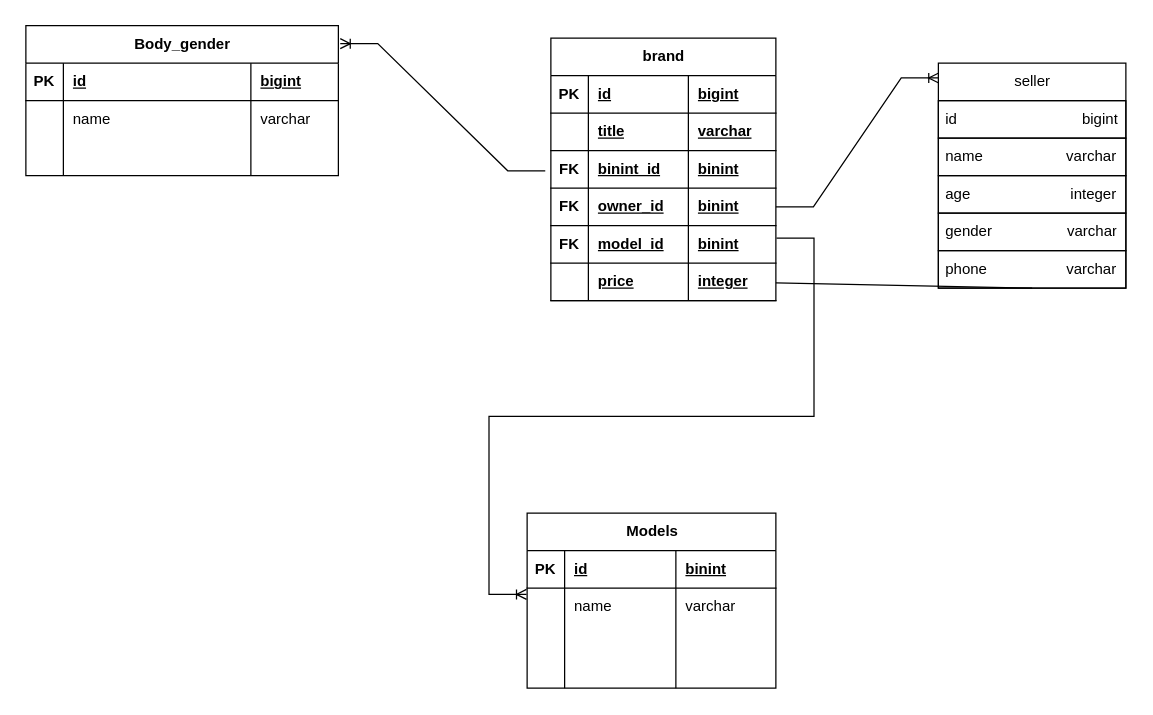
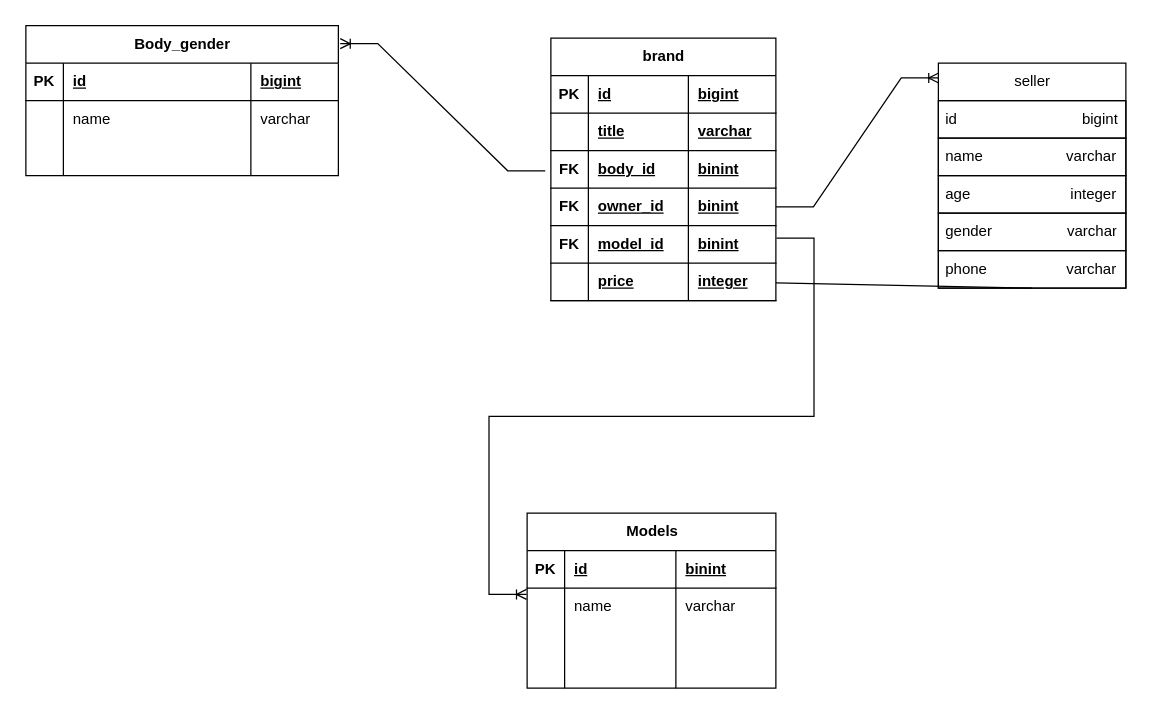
  <mxCell id="0" />
  <mxCell id="1" parent="0" />
  <mxCell id="2" value="seller" style="swimlane;fontStyle=0;childLayout=stackLayout;horizontal=1;startSize=30;horizontalStack=0;resizeParent=1;resizeParentMax=0;resizeLast=0;collapsible=1;marginBottom=0;html=1;align=center;" parent="1" vertex="1"><mxGeometry x="750" y="50" width="150" height="180" as="geometry" /></mxCell>
  <mxCell id="3" value="id&amp;nbsp; &amp;nbsp; &amp;nbsp; &amp;nbsp; &amp;nbsp; &amp;nbsp; &amp;nbsp; &amp;nbsp; &amp;nbsp; &amp;nbsp; &amp;nbsp; &amp;nbsp; &amp;nbsp; &amp;nbsp; &amp;nbsp; bigint" style="text;strokeColor=default;fillColor=none;align=left;verticalAlign=middle;spacingLeft=4;spacingRight=4;overflow=hidden;points=[[0,0.5],[1,0.5]];portConstraint=eastwest;rotatable=0;whiteSpace=wrap;html=1;" parent="2" vertex="1"><mxGeometry y="30" width="150" height="30" as="geometry" /></mxCell>
  <mxCell id="4" value="name&amp;nbsp; &amp;nbsp; &amp;nbsp; &amp;nbsp; &amp;nbsp; &amp;nbsp; &amp;nbsp; &amp;nbsp; &amp;nbsp; &amp;nbsp; varchar" style="text;strokeColor=default;fillColor=none;align=left;verticalAlign=middle;spacingLeft=4;spacingRight=4;overflow=hidden;points=[[0,0.5],[1,0.5]];portConstraint=eastwest;rotatable=0;whiteSpace=wrap;html=1;" parent="2" vertex="1"><mxGeometry y="60" width="150" height="30" as="geometry" /></mxCell>
  <mxCell id="5" value="age&amp;nbsp; &amp;nbsp; &amp;nbsp; &amp;nbsp; &amp;nbsp; &amp;nbsp; &amp;nbsp; &amp;nbsp; &amp;nbsp; &amp;nbsp; &amp;nbsp; &amp;nbsp; integer" style="text;strokeColor=default;fillColor=none;align=left;verticalAlign=middle;spacingLeft=4;spacingRight=4;overflow=hidden;points=[[0,0.5],[1,0.5]];portConstraint=eastwest;rotatable=0;whiteSpace=wrap;html=1;" parent="2" vertex="1"><mxGeometry y="90" width="150" height="30" as="geometry" /></mxCell>
  <mxCell id="6" value="gender&amp;nbsp; &amp;nbsp; &amp;nbsp; &amp;nbsp; &amp;nbsp; &amp;nbsp; &amp;nbsp; &amp;nbsp; &amp;nbsp; varchar" style="text;strokeColor=default;fillColor=none;align=left;verticalAlign=middle;spacingLeft=4;spacingRight=4;overflow=hidden;points=[[0,0.5],[1,0.5]];portConstraint=eastwest;rotatable=0;whiteSpace=wrap;html=1;" parent="2" vertex="1"><mxGeometry y="120" width="150" height="30" as="geometry" /></mxCell>
  <mxCell id="7" value="phone&amp;nbsp; &amp;nbsp; &amp;nbsp; &amp;nbsp; &amp;nbsp; &amp;nbsp; &amp;nbsp; &amp;nbsp; &amp;nbsp; &amp;nbsp;varchar" style="text;strokeColor=default;fillColor=none;align=left;verticalAlign=middle;spacingLeft=4;spacingRight=4;overflow=hidden;points=[[0,0.5],[1,0.5]];portConstraint=eastwest;rotatable=0;whiteSpace=wrap;html=1;" parent="2" vertex="1"><mxGeometry y="150" width="150" height="30" as="geometry" /></mxCell>
  <mxCell id="8" value="" style="endArrow=none;html=1;rounded=0;exitX=0.5;exitY=1;exitDx=0;exitDy=0;exitPerimeter=0;" parent="2" source="7" target="33" edge="1"><mxGeometry width="50" height="50" relative="1" as="geometry"><mxPoint x="75" y="240" as="sourcePoint" /><mxPoint x="140" y="60" as="targetPoint" /></mxGeometry></mxCell>
  <mxCell id="9" value="brand" style="shape=table;startSize=30;container=1;collapsible=1;childLayout=tableLayout;fixedRows=1;rowLines=0;fontStyle=1;align=center;resizeLast=1;html=1;" vertex="1" parent="1"><mxGeometry x="440" y="30" width="180" height="210" as="geometry" /></mxCell>
  <mxCell id="10" style="shape=tableRow;horizontal=0;startSize=0;swimlaneHead=0;swimlaneBody=0;fillColor=none;collapsible=0;dropTarget=0;points=[[0,0.5],[1,0.5]];portConstraint=eastwest;top=0;left=0;right=0;bottom=1;" vertex="1" parent="9"><mxGeometry y="30" width="180" height="30" as="geometry" /></mxCell>
  <mxCell id="11" value="PK" style="shape=partialRectangle;connectable=0;fillColor=none;top=0;left=0;bottom=0;right=0;fontStyle=1;overflow=hidden;whiteSpace=wrap;html=1;" vertex="1" parent="10"><mxGeometry width="30" height="30" as="geometry"><mxRectangle width="30" height="30" as="alternateBounds" /></mxGeometry></mxCell>
  <mxCell id="12" value="id" style="shape=partialRectangle;connectable=0;fillColor=none;top=0;left=0;bottom=0;right=0;align=left;spacingLeft=6;fontStyle=5;overflow=hidden;whiteSpace=wrap;html=1;" vertex="1" parent="10"><mxGeometry x="30" width="80" height="30" as="geometry"><mxRectangle width="80" height="30" as="alternateBounds" /></mxGeometry></mxCell>
  <mxCell id="13" value="bigint" style="shape=partialRectangle;connectable=0;fillColor=none;top=0;left=0;bottom=0;right=0;align=left;spacingLeft=6;fontStyle=5;overflow=hidden;whiteSpace=wrap;html=1;" vertex="1" parent="10"><mxGeometry x="110" width="70" height="30" as="geometry"><mxRectangle width="70" height="30" as="alternateBounds" /></mxGeometry></mxCell>
  <mxCell id="14" style="shape=tableRow;horizontal=0;startSize=0;swimlaneHead=0;swimlaneBody=0;fillColor=none;collapsible=0;dropTarget=0;points=[[0,0.5],[1,0.5]];portConstraint=eastwest;top=0;left=0;right=0;bottom=1;" vertex="1" parent="9"><mxGeometry y="60" width="180" height="30" as="geometry" /></mxCell>
  <mxCell id="15" style="shape=partialRectangle;connectable=0;fillColor=none;top=0;left=0;bottom=0;right=0;fontStyle=1;overflow=hidden;whiteSpace=wrap;html=1;" vertex="1" parent="14"><mxGeometry width="30" height="30" as="geometry"><mxRectangle width="30" height="30" as="alternateBounds" /></mxGeometry></mxCell>
  <mxCell id="16" value="title" style="shape=partialRectangle;connectable=0;fillColor=none;top=0;left=0;bottom=0;right=0;align=left;spacingLeft=6;fontStyle=5;overflow=hidden;whiteSpace=wrap;html=1;" vertex="1" parent="14"><mxGeometry x="30" width="80" height="30" as="geometry"><mxRectangle width="80" height="30" as="alternateBounds" /></mxGeometry></mxCell>
  <mxCell id="17" value="varchar" style="shape=partialRectangle;connectable=0;fillColor=none;top=0;left=0;bottom=0;right=0;align=left;spacingLeft=6;fontStyle=5;overflow=hidden;whiteSpace=wrap;html=1;" vertex="1" parent="14"><mxGeometry x="110" width="70" height="30" as="geometry"><mxRectangle width="70" height="30" as="alternateBounds" /></mxGeometry></mxCell>
  <mxCell id="18" style="shape=tableRow;horizontal=0;startSize=0;swimlaneHead=0;swimlaneBody=0;fillColor=none;collapsible=0;dropTarget=0;points=[[0,0.5],[1,0.5]];portConstraint=eastwest;top=0;left=0;right=0;bottom=1;" vertex="1" parent="9"><mxGeometry y="90" width="180" height="30" as="geometry" /></mxCell>
  <mxCell id="19" value="FK" style="shape=partialRectangle;connectable=0;fillColor=none;top=0;left=0;bottom=0;right=0;fontStyle=1;overflow=hidden;whiteSpace=wrap;html=1;" vertex="1" parent="18"><mxGeometry width="30" height="30" as="geometry"><mxRectangle width="30" height="30" as="alternateBounds" /></mxGeometry></mxCell>
- <mxCell id="20" value="binint_id" style="shape=partialRectangle;connectable=0;fillColor=none;top=0;left=0;bottom=0;right=0;align=left;spacingLeft=6;fontStyle=5;overflow=hidden;whiteSpace=wrap;html=1;" vertex="1" parent="18"><mxGeometry x="30" width="80" height="30" as="geometry"><mxRectangle width="80" height="30" as="alternateBounds" /></mxGeometry></mxCell>
+ <mxCell id="20" value="body_id" style="shape=partialRectangle;connectable=0;fillColor=none;top=0;left=0;bottom=0;right=0;align=left;spacingLeft=6;fontStyle=5;overflow=hidden;whiteSpace=wrap;html=1;" vertex="1" parent="18"><mxGeometry x="30" width="80" height="30" as="geometry"><mxRectangle width="80" height="30" as="alternateBounds" /></mxGeometry></mxCell>
  <mxCell id="21" value="binint" style="shape=partialRectangle;connectable=0;fillColor=none;top=0;left=0;bottom=0;right=0;align=left;spacingLeft=6;fontStyle=5;overflow=hidden;whiteSpace=wrap;html=1;" vertex="1" parent="18"><mxGeometry x="110" width="70" height="30" as="geometry"><mxRectangle width="70" height="30" as="alternateBounds" /></mxGeometry></mxCell>
  <mxCell id="22" style="shape=tableRow;horizontal=0;startSize=0;swimlaneHead=0;swimlaneBody=0;fillColor=none;collapsible=0;dropTarget=0;points=[[0,0.5],[1,0.5]];portConstraint=eastwest;top=0;left=0;right=0;bottom=1;" vertex="1" parent="9"><mxGeometry y="120" width="180" height="30" as="geometry" /></mxCell>
  <mxCell id="23" value="FK" style="shape=partialRectangle;connectable=0;fillColor=none;top=0;left=0;bottom=0;right=0;fontStyle=1;overflow=hidden;whiteSpace=wrap;html=1;" vertex="1" parent="22"><mxGeometry width="30" height="30" as="geometry"><mxRectangle width="30" height="30" as="alternateBounds" /></mxGeometry></mxCell>
  <mxCell id="24" value="owner_id" style="shape=partialRectangle;connectable=0;fillColor=none;top=0;left=0;bottom=0;right=0;align=left;spacingLeft=6;fontStyle=5;overflow=hidden;whiteSpace=wrap;html=1;" vertex="1" parent="22"><mxGeometry x="30" width="80" height="30" as="geometry"><mxRectangle width="80" height="30" as="alternateBounds" /></mxGeometry></mxCell>
  <mxCell id="25" value="binint" style="shape=partialRectangle;connectable=0;fillColor=none;top=0;left=0;bottom=0;right=0;align=left;spacingLeft=6;fontStyle=5;overflow=hidden;whiteSpace=wrap;html=1;" vertex="1" parent="22"><mxGeometry x="110" width="70" height="30" as="geometry"><mxRectangle width="70" height="30" as="alternateBounds" /></mxGeometry></mxCell>
  <mxCell id="26" style="shape=tableRow;horizontal=0;startSize=0;swimlaneHead=0;swimlaneBody=0;fillColor=none;collapsible=0;dropTarget=0;points=[[0,0.5],[1,0.5]];portConstraint=eastwest;top=0;left=0;right=0;bottom=1;" vertex="1" parent="9"><mxGeometry y="150" width="180" height="30" as="geometry" /></mxCell>
  <mxCell id="27" value="FK" style="shape=partialRectangle;connectable=0;fillColor=none;top=0;left=0;bottom=0;right=0;fontStyle=1;overflow=hidden;whiteSpace=wrap;html=1;" vertex="1" parent="26"><mxGeometry width="30" height="30" as="geometry"><mxRectangle width="30" height="30" as="alternateBounds" /></mxGeometry></mxCell>
  <mxCell id="28" value="model_id" style="shape=partialRectangle;connectable=0;fillColor=none;top=0;left=0;bottom=0;right=0;align=left;spacingLeft=6;fontStyle=5;overflow=hidden;whiteSpace=wrap;html=1;" vertex="1" parent="26"><mxGeometry x="30" width="80" height="30" as="geometry"><mxRectangle width="80" height="30" as="alternateBounds" /></mxGeometry></mxCell>
  <mxCell id="29" value="binint" style="shape=partialRectangle;connectable=0;fillColor=none;top=0;left=0;bottom=0;right=0;align=left;spacingLeft=6;fontStyle=5;overflow=hidden;whiteSpace=wrap;html=1;" vertex="1" parent="26"><mxGeometry x="110" width="70" height="30" as="geometry"><mxRectangle width="70" height="30" as="alternateBounds" /></mxGeometry></mxCell>
  <mxCell id="30" style="shape=tableRow;horizontal=0;startSize=0;swimlaneHead=0;swimlaneBody=0;fillColor=none;collapsible=0;dropTarget=0;points=[[0,0.5],[1,0.5]];portConstraint=eastwest;top=0;left=0;right=0;bottom=1;" vertex="1" parent="9"><mxGeometry y="180" width="180" height="30" as="geometry" /></mxCell>
  <mxCell id="31" style="shape=partialRectangle;connectable=0;fillColor=none;top=0;left=0;bottom=0;right=0;fontStyle=1;overflow=hidden;whiteSpace=wrap;html=1;" vertex="1" parent="30"><mxGeometry width="30" height="30" as="geometry"><mxRectangle width="30" height="30" as="alternateBounds" /></mxGeometry></mxCell>
  <mxCell id="32" value="price" style="shape=partialRectangle;connectable=0;fillColor=none;top=0;left=0;bottom=0;right=0;align=left;spacingLeft=6;fontStyle=5;overflow=hidden;whiteSpace=wrap;html=1;" vertex="1" parent="30"><mxGeometry x="30" width="80" height="30" as="geometry"><mxRectangle width="80" height="30" as="alternateBounds" /></mxGeometry></mxCell>
  <mxCell id="33" value="integer" style="shape=partialRectangle;connectable=0;fillColor=none;top=0;left=0;bottom=0;right=0;align=left;spacingLeft=6;fontStyle=5;overflow=hidden;whiteSpace=wrap;html=1;" vertex="1" parent="30"><mxGeometry x="110" width="70" height="30" as="geometry"><mxRectangle width="70" height="30" as="alternateBounds" /></mxGeometry></mxCell>
  <mxCell id="34" style="edgeStyle=orthogonalEdgeStyle;rounded=0;orthogonalLoop=1;jettySize=auto;html=1;exitX=1;exitY=0.5;exitDx=0;exitDy=0;" edge="1" parent="9"><mxGeometry relative="1" as="geometry" /></mxCell>
  <mxCell id="35" value="" style="edgeStyle=entityRelationEdgeStyle;fontSize=12;html=1;endArrow=ERoneToMany;rounded=0;entryX=0.002;entryY=0.066;entryDx=0;entryDy=0;entryPerimeter=0;" edge="1" parent="1" source="22" target="2"><mxGeometry width="100" height="100" relative="1" as="geometry"><mxPoint x="670" y="160" as="sourcePoint" /><mxPoint x="650" y="80" as="targetPoint" /></mxGeometry></mxCell>
  <mxCell id="36" value="Models" style="shape=table;startSize=30;container=1;collapsible=1;childLayout=tableLayout;fixedRows=1;rowLines=0;fontStyle=1;align=center;resizeLast=1;html=1;" vertex="1" parent="1"><mxGeometry x="421" y="410" width="199" height="140" as="geometry" /></mxCell>
  <mxCell id="37" value="" style="shape=tableRow;horizontal=0;startSize=0;swimlaneHead=0;swimlaneBody=0;fillColor=none;collapsible=0;dropTarget=0;points=[[0,0.5],[1,0.5]];portConstraint=eastwest;top=0;left=0;right=0;bottom=1;" vertex="1" parent="36"><mxGeometry y="30" width="199" height="30" as="geometry" /></mxCell>
  <mxCell id="38" value="PK" style="shape=partialRectangle;connectable=0;fillColor=none;top=0;left=0;bottom=0;right=0;fontStyle=1;overflow=hidden;whiteSpace=wrap;html=1;" vertex="1" parent="37"><mxGeometry width="30" height="30" as="geometry"><mxRectangle width="30" height="30" as="alternateBounds" /></mxGeometry></mxCell>
  <mxCell id="39" value="id" style="shape=partialRectangle;connectable=0;fillColor=none;top=0;left=0;bottom=0;right=0;align=left;spacingLeft=6;fontStyle=5;overflow=hidden;whiteSpace=wrap;html=1;" vertex="1" parent="37"><mxGeometry x="30" width="89" height="30" as="geometry"><mxRectangle width="89" height="30" as="alternateBounds" /></mxGeometry></mxCell>
  <mxCell id="40" value="binint" style="shape=partialRectangle;connectable=0;fillColor=none;top=0;left=0;bottom=0;right=0;align=left;spacingLeft=6;fontStyle=5;overflow=hidden;whiteSpace=wrap;html=1;" vertex="1" parent="37"><mxGeometry x="119" width="80" height="30" as="geometry"><mxRectangle width="80" height="30" as="alternateBounds" /></mxGeometry></mxCell>
  <mxCell id="41" value="" style="shape=tableRow;horizontal=0;startSize=0;swimlaneHead=0;swimlaneBody=0;fillColor=none;collapsible=0;dropTarget=0;points=[[0,0.5],[1,0.5]];portConstraint=eastwest;top=0;left=0;right=0;bottom=0;" vertex="1" parent="36"><mxGeometry y="60" width="199" height="30" as="geometry" /></mxCell>
  <mxCell id="42" value="" style="shape=partialRectangle;connectable=0;fillColor=none;top=0;left=0;bottom=0;right=0;editable=1;overflow=hidden;whiteSpace=wrap;html=1;" vertex="1" parent="41"><mxGeometry width="30" height="30" as="geometry"><mxRectangle width="30" height="30" as="alternateBounds" /></mxGeometry></mxCell>
  <mxCell id="43" value="name" style="shape=partialRectangle;connectable=0;fillColor=none;top=0;left=0;bottom=0;right=0;align=left;spacingLeft=6;overflow=hidden;whiteSpace=wrap;html=1;" vertex="1" parent="41"><mxGeometry x="30" width="89" height="30" as="geometry"><mxRectangle width="89" height="30" as="alternateBounds" /></mxGeometry></mxCell>
  <mxCell id="44" value="varchar" style="shape=partialRectangle;connectable=0;fillColor=none;top=0;left=0;bottom=0;right=0;align=left;spacingLeft=6;overflow=hidden;whiteSpace=wrap;html=1;" vertex="1" parent="41"><mxGeometry x="119" width="80" height="30" as="geometry"><mxRectangle width="80" height="30" as="alternateBounds" /></mxGeometry></mxCell>
  <mxCell id="45" value="" style="shape=tableRow;horizontal=0;startSize=0;swimlaneHead=0;swimlaneBody=0;fillColor=none;collapsible=0;dropTarget=0;points=[[0,0.5],[1,0.5]];portConstraint=eastwest;top=0;left=0;right=0;bottom=0;" vertex="1" parent="36"><mxGeometry y="90" width="199" height="30" as="geometry" /></mxCell>
  <mxCell id="46" value="" style="shape=partialRectangle;connectable=0;fillColor=none;top=0;left=0;bottom=0;right=0;editable=1;overflow=hidden;whiteSpace=wrap;html=1;" vertex="1" parent="45"><mxGeometry width="30" height="30" as="geometry"><mxRectangle width="30" height="30" as="alternateBounds" /></mxGeometry></mxCell>
  <mxCell id="47" value="" style="shape=partialRectangle;connectable=0;fillColor=none;top=0;left=0;bottom=0;right=0;align=left;spacingLeft=6;overflow=hidden;whiteSpace=wrap;html=1;" vertex="1" parent="45"><mxGeometry x="30" width="89" height="30" as="geometry"><mxRectangle width="89" height="30" as="alternateBounds" /></mxGeometry></mxCell>
  <mxCell id="48" style="shape=partialRectangle;connectable=0;fillColor=none;top=0;left=0;bottom=0;right=0;align=left;spacingLeft=6;overflow=hidden;whiteSpace=wrap;html=1;" vertex="1" parent="45"><mxGeometry x="119" width="80" height="30" as="geometry"><mxRectangle width="80" height="30" as="alternateBounds" /></mxGeometry></mxCell>
  <mxCell id="49" value="" style="shape=tableRow;horizontal=0;startSize=0;swimlaneHead=0;swimlaneBody=0;fillColor=none;collapsible=0;dropTarget=0;points=[[0,0.5],[1,0.5]];portConstraint=eastwest;top=0;left=0;right=0;bottom=0;" vertex="1" parent="36"><mxGeometry y="120" width="199" height="20" as="geometry" /></mxCell>
  <mxCell id="50" value="" style="shape=partialRectangle;connectable=0;fillColor=none;top=0;left=0;bottom=0;right=0;editable=1;overflow=hidden;whiteSpace=wrap;html=1;" vertex="1" parent="49"><mxGeometry width="30" height="20" as="geometry"><mxRectangle width="30" height="20" as="alternateBounds" /></mxGeometry></mxCell>
  <mxCell id="51" value="" style="shape=partialRectangle;connectable=0;fillColor=none;top=0;left=0;bottom=0;right=0;align=left;spacingLeft=6;overflow=hidden;whiteSpace=wrap;html=1;" vertex="1" parent="49"><mxGeometry x="30" width="89" height="20" as="geometry"><mxRectangle width="89" height="20" as="alternateBounds" /></mxGeometry></mxCell>
  <mxCell id="52" style="shape=partialRectangle;connectable=0;fillColor=none;top=0;left=0;bottom=0;right=0;align=left;spacingLeft=6;overflow=hidden;whiteSpace=wrap;html=1;" vertex="1" parent="49"><mxGeometry x="119" width="80" height="20" as="geometry"><mxRectangle width="80" height="20" as="alternateBounds" /></mxGeometry></mxCell>
  <mxCell id="53" value="" style="edgeStyle=entityRelationEdgeStyle;fontSize=12;html=1;endArrow=ERoneToMany;rounded=0;" edge="1" parent="1"><mxGeometry width="100" height="100" relative="1" as="geometry"><mxPoint x="620.5" y="190" as="sourcePoint" /><mxPoint x="420.5" y="475" as="targetPoint" /></mxGeometry></mxCell>
  <mxCell id="54" value="Body_gender" style="shape=table;startSize=30;container=1;collapsible=1;childLayout=tableLayout;fixedRows=1;rowLines=0;fontStyle=1;align=center;resizeLast=1;html=1;" vertex="1" parent="1"><mxGeometry x="20" y="20" width="250" height="120" as="geometry" /></mxCell>
  <mxCell id="55" value="" style="shape=tableRow;horizontal=0;startSize=0;swimlaneHead=0;swimlaneBody=0;fillColor=none;collapsible=0;dropTarget=0;points=[[0,0.5],[1,0.5]];portConstraint=eastwest;top=0;left=0;right=0;bottom=1;" vertex="1" parent="54"><mxGeometry y="30" width="250" height="30" as="geometry" /></mxCell>
  <mxCell id="56" value="PK" style="shape=partialRectangle;connectable=0;fillColor=none;top=0;left=0;bottom=0;right=0;fontStyle=1;overflow=hidden;whiteSpace=wrap;html=1;" vertex="1" parent="55"><mxGeometry width="30" height="30" as="geometry"><mxRectangle width="30" height="30" as="alternateBounds" /></mxGeometry></mxCell>
  <mxCell id="57" value="id" style="shape=partialRectangle;connectable=0;fillColor=none;top=0;left=0;bottom=0;right=0;align=left;spacingLeft=6;fontStyle=5;overflow=hidden;whiteSpace=wrap;html=1;" vertex="1" parent="55"><mxGeometry x="30" width="150" height="30" as="geometry"><mxRectangle width="150" height="30" as="alternateBounds" /></mxGeometry></mxCell>
  <mxCell id="58" value="bigint" style="shape=partialRectangle;connectable=0;fillColor=none;top=0;left=0;bottom=0;right=0;align=left;spacingLeft=6;fontStyle=5;overflow=hidden;whiteSpace=wrap;html=1;" vertex="1" parent="55"><mxGeometry x="180" width="70" height="30" as="geometry"><mxRectangle width="70" height="30" as="alternateBounds" /></mxGeometry></mxCell>
  <mxCell id="59" value="" style="shape=tableRow;horizontal=0;startSize=0;swimlaneHead=0;swimlaneBody=0;fillColor=none;collapsible=0;dropTarget=0;points=[[0,0.5],[1,0.5]];portConstraint=eastwest;top=0;left=0;right=0;bottom=0;" vertex="1" parent="54"><mxGeometry y="60" width="250" height="30" as="geometry" /></mxCell>
  <mxCell id="60" value="" style="shape=partialRectangle;connectable=0;fillColor=none;top=0;left=0;bottom=0;right=0;editable=1;overflow=hidden;whiteSpace=wrap;html=1;" vertex="1" parent="59"><mxGeometry width="30" height="30" as="geometry"><mxRectangle width="30" height="30" as="alternateBounds" /></mxGeometry></mxCell>
  <mxCell id="61" value="name" style="shape=partialRectangle;connectable=0;fillColor=none;top=0;left=0;bottom=0;right=0;align=left;spacingLeft=6;overflow=hidden;whiteSpace=wrap;html=1;" vertex="1" parent="59"><mxGeometry x="30" width="150" height="30" as="geometry"><mxRectangle width="150" height="30" as="alternateBounds" /></mxGeometry></mxCell>
  <mxCell id="62" value="varchar" style="shape=partialRectangle;connectable=0;fillColor=none;top=0;left=0;bottom=0;right=0;align=left;spacingLeft=6;overflow=hidden;whiteSpace=wrap;html=1;" vertex="1" parent="59"><mxGeometry x="180" width="70" height="30" as="geometry"><mxRectangle width="70" height="30" as="alternateBounds" /></mxGeometry></mxCell>
  <mxCell id="63" value="" style="shape=tableRow;horizontal=0;startSize=0;swimlaneHead=0;swimlaneBody=0;fillColor=none;collapsible=0;dropTarget=0;points=[[0,0.5],[1,0.5]];portConstraint=eastwest;top=0;left=0;right=0;bottom=0;" vertex="1" parent="54"><mxGeometry y="90" width="250" height="30" as="geometry" /></mxCell>
  <mxCell id="64" value="" style="shape=partialRectangle;connectable=0;fillColor=none;top=0;left=0;bottom=0;right=0;editable=1;overflow=hidden;whiteSpace=wrap;html=1;" vertex="1" parent="63"><mxGeometry width="30" height="30" as="geometry"><mxRectangle width="30" height="30" as="alternateBounds" /></mxGeometry></mxCell>
  <mxCell id="65" value="" style="shape=partialRectangle;connectable=0;fillColor=none;top=0;left=0;bottom=0;right=0;align=left;spacingLeft=6;overflow=hidden;whiteSpace=wrap;html=1;" vertex="1" parent="63"><mxGeometry x="30" width="150" height="30" as="geometry"><mxRectangle width="150" height="30" as="alternateBounds" /></mxGeometry></mxCell>
  <mxCell id="66" style="shape=partialRectangle;connectable=0;fillColor=none;top=0;left=0;bottom=0;right=0;align=left;spacingLeft=6;overflow=hidden;whiteSpace=wrap;html=1;" vertex="1" parent="63"><mxGeometry x="180" width="70" height="30" as="geometry"><mxRectangle width="70" height="30" as="alternateBounds" /></mxGeometry></mxCell>
  <mxCell id="67" value="" style="edgeStyle=entityRelationEdgeStyle;fontSize=12;html=1;endArrow=ERoneToMany;rounded=0;exitX=-0.025;exitY=0.538;exitDx=0;exitDy=0;exitPerimeter=0;entryX=1.006;entryY=0.12;entryDx=0;entryDy=0;entryPerimeter=0;" edge="1" parent="1" source="18" target="54"><mxGeometry width="100" height="100" relative="1" as="geometry"><mxPoint x="160" y="290" as="sourcePoint" /><mxPoint x="260" y="190" as="targetPoint" /></mxGeometry></mxCell>
